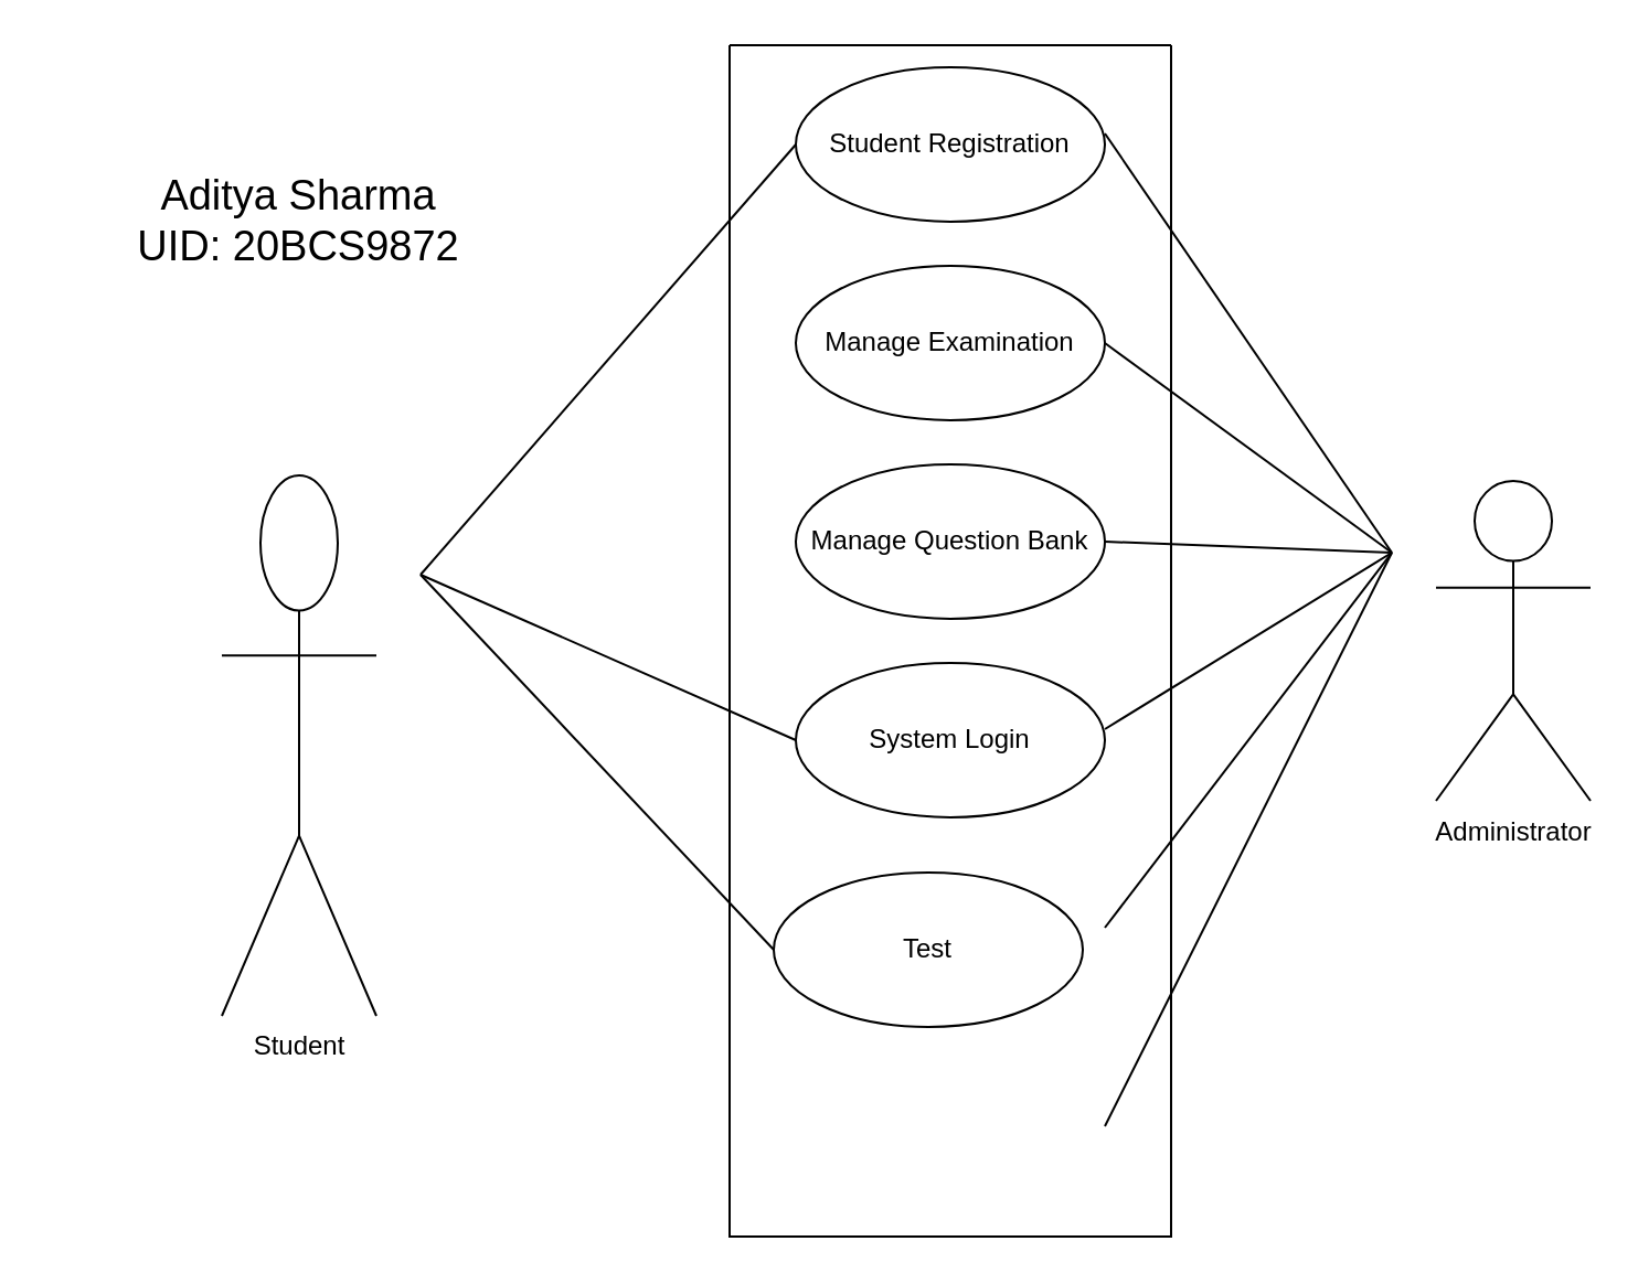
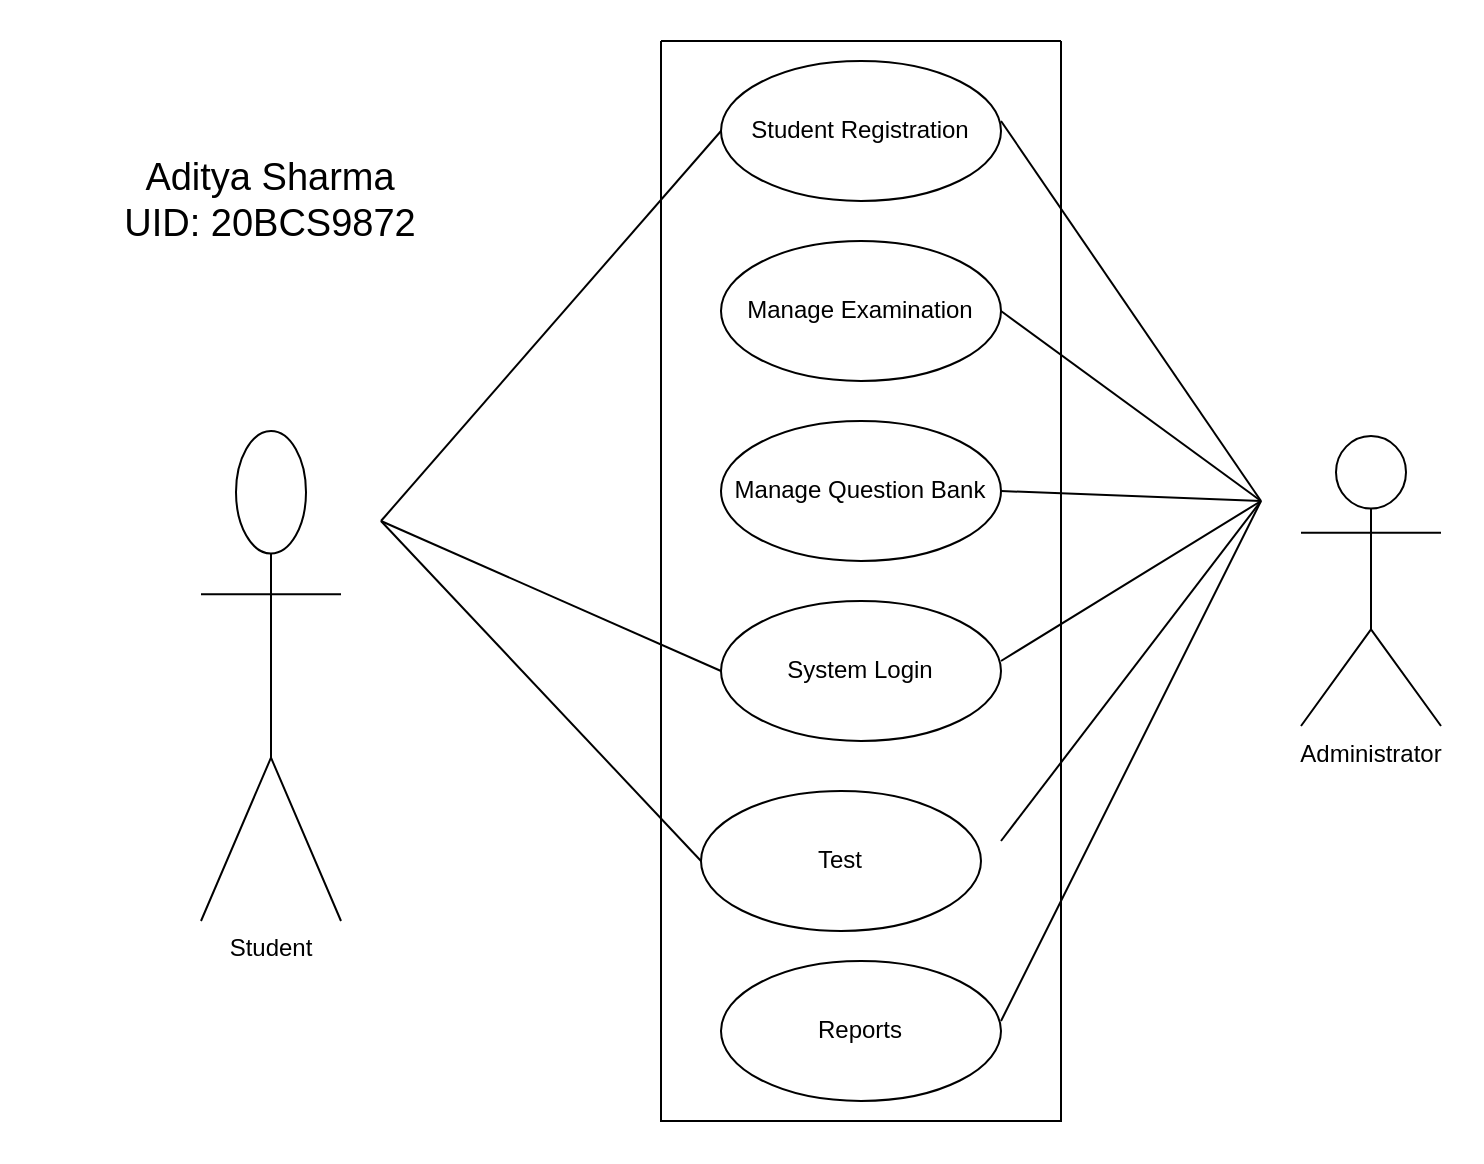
  <mxCell id="0" />
  <mxCell id="1" parent="0" />
  <mxCell id="2" value="" style="swimlane;startSize=0;" vertex="1" parent="1"><mxGeometry x="330" y="20" width="200" height="540" as="geometry" /></mxCell>
  <mxCell id="3" value="Student Registration" style="ellipse;whiteSpace=wrap;html=1;" vertex="1" parent="2"><mxGeometry x="30" y="10" width="140" height="70" as="geometry" /></mxCell>
  <mxCell id="4" value="Manage Examination" style="ellipse;whiteSpace=wrap;html=1;" vertex="1" parent="2"><mxGeometry x="30" y="100" width="140" height="70" as="geometry" /></mxCell>
  <mxCell id="5" value="Manage Question Bank" style="ellipse;whiteSpace=wrap;html=1;" vertex="1" parent="2"><mxGeometry x="30" y="190" width="140" height="70" as="geometry" /></mxCell>
  <mxCell id="6" value="System Login" style="ellipse;whiteSpace=wrap;html=1;" vertex="1" parent="2"><mxGeometry x="30" y="280" width="140" height="70" as="geometry" /></mxCell>
  <mxCell id="7" value="Test" style="ellipse;whiteSpace=wrap;html=1;" vertex="1" parent="2"><mxGeometry x="20" y="375" width="140" height="70" as="geometry" /></mxCell>
+ <mxCell id="8" value="Reports" style="ellipse;whiteSpace=wrap;html=1;" vertex="1" parent="2"><mxGeometry x="30" y="460" width="140" height="70" as="geometry" /></mxCell>
  <mxCell id="9" value="" style="endArrow=none;html=1;rounded=0;exitX=1;exitY=0.5;exitDx=0;exitDy=0;" edge="1" parent="2" source="4"><mxGeometry relative="1" as="geometry"><mxPoint x="180" y="200" as="sourcePoint" /><mxPoint x="300" y="230" as="targetPoint" /></mxGeometry></mxCell>
  <mxCell id="10" value="" style="endArrow=none;html=1;rounded=0;exitX=1;exitY=0.5;exitDx=0;exitDy=0;" edge="1" parent="2" source="5"><mxGeometry relative="1" as="geometry"><mxPoint x="180" y="210" as="sourcePoint" /><mxPoint x="300" y="230" as="targetPoint" /></mxGeometry></mxCell>
  <mxCell id="11" value="" style="endArrow=none;html=1;rounded=0;" edge="1" parent="2"><mxGeometry relative="1" as="geometry"><mxPoint x="170" y="40" as="sourcePoint" /><mxPoint x="300" y="230" as="targetPoint" /></mxGeometry></mxCell>
  <mxCell id="12" value="" style="endArrow=none;html=1;rounded=0;" edge="1" parent="2"><mxGeometry relative="1" as="geometry"><mxPoint x="170" y="310" as="sourcePoint" /><mxPoint x="300" y="230" as="targetPoint" /></mxGeometry></mxCell>
  <mxCell id="13" value="" style="endArrow=none;html=1;rounded=0;" edge="1" parent="2"><mxGeometry relative="1" as="geometry"><mxPoint x="170" y="400" as="sourcePoint" /><mxPoint x="300" y="230" as="targetPoint" /></mxGeometry></mxCell>
  <mxCell id="14" value="" style="endArrow=none;html=1;rounded=0;" edge="1" parent="2"><mxGeometry relative="1" as="geometry"><mxPoint x="170" y="490" as="sourcePoint" /><mxPoint x="300" y="230" as="targetPoint" /></mxGeometry></mxCell>
  <mxCell id="15" value="Student" style="shape=umlActor;verticalLabelPosition=bottom;verticalAlign=top;html=1;" vertex="1" parent="1"><mxGeometry x="100" y="215" width="70" height="245" as="geometry" /></mxCell>
  <mxCell id="16" value="Administrator" style="shape=umlActor;verticalLabelPosition=bottom;verticalAlign=top;html=1;" vertex="1" parent="1"><mxGeometry x="650" y="217.5" width="70" height="145" as="geometry" /></mxCell>
  <mxCell id="17" value="" style="endArrow=none;html=1;rounded=0;entryX=0;entryY=0.5;entryDx=0;entryDy=0;" edge="1" parent="1" target="3"><mxGeometry relative="1" as="geometry"><mxPoint x="190" y="260" as="sourcePoint" /><mxPoint x="330" y="290" as="targetPoint" /></mxGeometry></mxCell>
  <mxCell id="18" value="" style="endArrow=none;html=1;rounded=0;entryX=0;entryY=0.5;entryDx=0;entryDy=0;" edge="1" parent="1" target="6"><mxGeometry relative="1" as="geometry"><mxPoint x="190" y="260" as="sourcePoint" /><mxPoint x="310" y="240" as="targetPoint" /></mxGeometry></mxCell>
  <mxCell id="19" value="" style="endArrow=none;html=1;rounded=0;entryX=0;entryY=0.5;entryDx=0;entryDy=0;" edge="1" parent="1" target="7"><mxGeometry relative="1" as="geometry"><mxPoint x="190" y="260" as="sourcePoint" /><mxPoint x="300" y="250" as="targetPoint" /></mxGeometry></mxCell>
  <mxCell id="20" value="Aditya Sharma&lt;br style=&quot;font-size: 19px;&quot;&gt;UID: 20BCS9872" style="text;html=1;strokeColor=none;fillColor=none;align=center;verticalAlign=middle;whiteSpace=wrap;rounded=0;fontSize=19;" vertex="1" parent="1"><mxGeometry x="20" y="70" width="230" height="60" as="geometry" /></mxCell>
